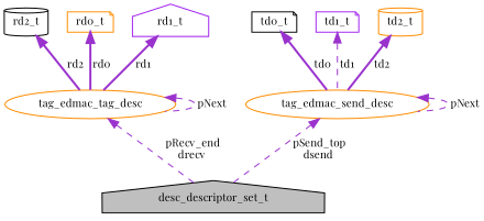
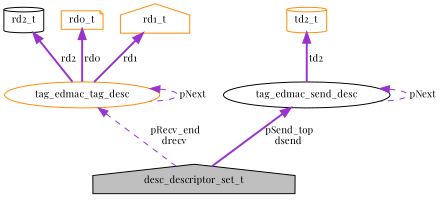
  digraph {
    fontname="Playfair Display"
    node [color=darkorange fillcolor=white fontname="Playfair Display" fontsize=10 shape=note style=filled]
    edge [color=darkorchid3 dir=back fontname="Playfair Display" fontsize=10 labelfontname=Helvetica labelfontsize=10 style=dashed]
    n1 [color=black fillcolor=grey75 fontcolor=black height=0.2 label=desc_descriptor_set_t shape=house width=0.4]
    n2 [height=0.2 label=tag_edmac_tag_desc shape=ellipse width=0.4]
    n3 [color=black height=0.2 label=rd2_t shape=cylinder width=0.4]
    n4 [height=0.2 label=rd0_t width=0.4]
-   n5 [color=purple height=0.2 label=rd1_t shape=house width=0.4]
-   n6 [height=0.2 label=tag_edmac_send_desc shape=ellipse width=0.4]
-   n7 [color=black height=0.2 label=td0_t width=0.4]
-   n8 [color=purple height=0.2 label=td1_t width=0.4]
+   n5 [height=0.2 label=rd1_t shape=house width=0.4]
+   n6 [color=black height=0.2 label=tag_edmac_send_desc shape=ellipse width=0.4]
    n9 [height=0.2 label=td2_t shape=cylinder width=0.4]
    n2 -> n1 [label=" pRecv_end\ndrecv"]
    n2 -> n2 [label=" pNext"]
    n3 -> n2 [label=" rd2" style=bold]
    n4 -> n2 [label=" rd0" style=bold]
    n5 -> n2 [label=" rd1" style=bold]
-   n6 -> n1 [label=" pSend_top\ndsend"]
+   n6 -> n1 [label=" pSend_top\ndsend" style=bold]
    n6 -> n6 [label=" pNext"]
-   n7 -> n6 [label=" td0" style=bold]
-   n8 -> n6 [label=" td1"]
    n9 -> n6 [label=" td2" style=bold]
  }
